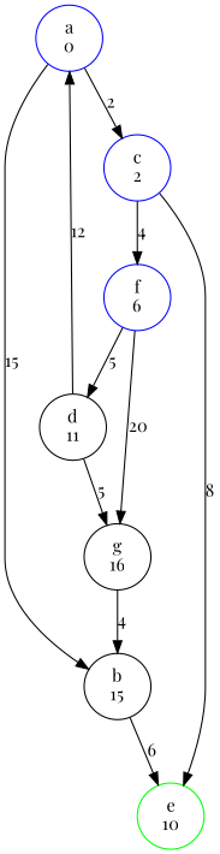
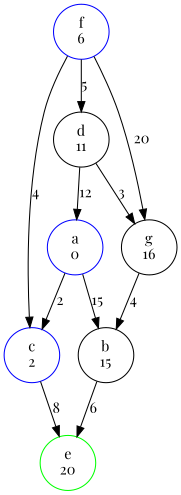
  digraph {
    fontname="Playfair Display"
    rankdir=TB
    node [fontname="Playfair Display"]
    edge [fontname="Playfair Display"]
    n1 [color=blue label="a\n0"]
    n2 [label="b\n15"]
    n3 [color=blue label="c\n2"]
-   n4 [color=green label="e\n10"]
+   n4 [color=green label="e\n20"]
    n5 [color=blue label="f\n6"]
    n6 [label="d\n11"]
    n7 [label="g\n16"]
    n1 -> n2 [label=15]
    n1 -> n3 [label=2]
    n2 -> n4 [label=6]
    n3 -> n4 [label=8]
-   n3 -> n5 [label=4]
+   n5 -> n3 [label=4]
    n5 -> n6 [label=5]
    n5 -> n7 [label=20]
    n6 -> n1 [label=12]
-   n6 -> n7 [label=5]
+   n6 -> n7 [label=3]
    n7 -> n2 [label=4]
  }
